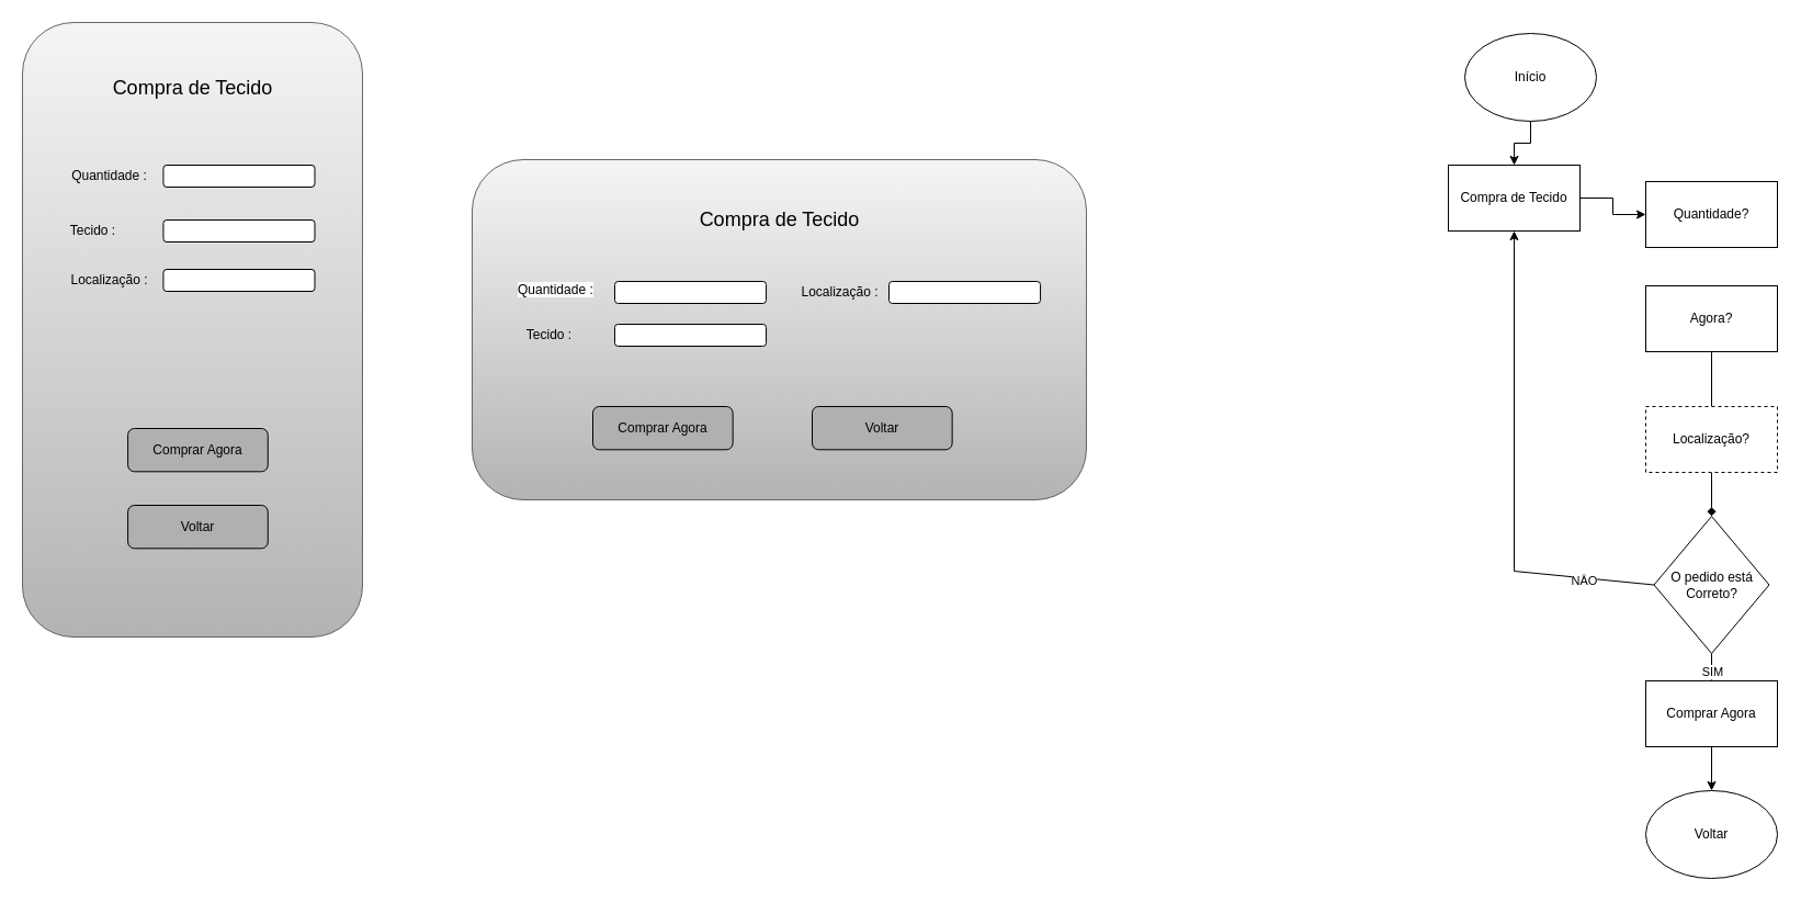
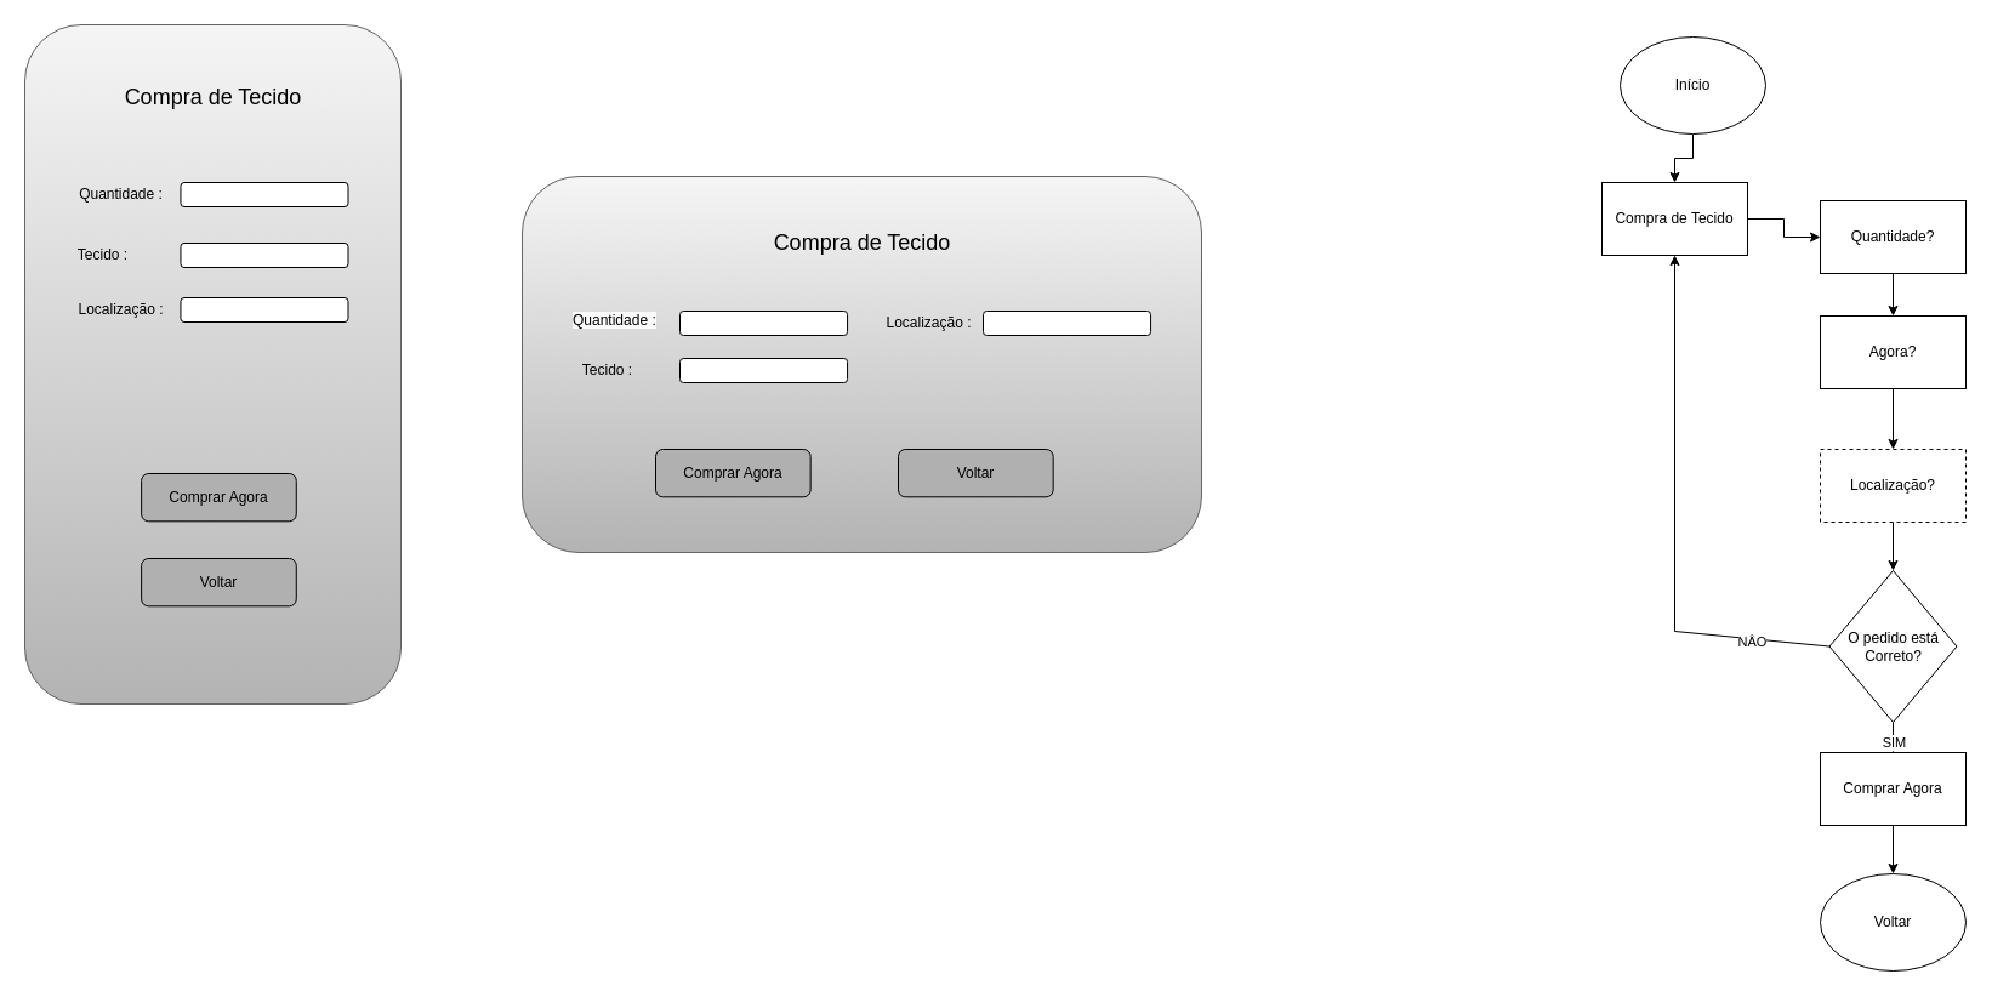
  <mxCell id="0" />
  <mxCell id="1" parent="0" />
  <mxCell id="2" value="" style="group" vertex="1" connectable="0" parent="1"><mxGeometry x="20" y="20" width="310" height="560" as="geometry" /></mxCell>
  <mxCell id="3" value="" style="rounded=1;whiteSpace=wrap;html=1;fillColor=#f5f5f5;gradientColor=#b3b3b3;strokeColor=#666666;" vertex="1" parent="2"><mxGeometry width="310" height="560" as="geometry" /></mxCell>
  <mxCell id="4" value="" style="group" vertex="1" connectable="0" parent="2"><mxGeometry x="34.002" y="40" width="232.5" height="439.303" as="geometry" /></mxCell>
  <mxCell id="5" value="Quantidade :" style="text;html=1;align=center;verticalAlign=middle;resizable=0;points=[];autosize=1;strokeColor=none;fillColor=none;" vertex="1" parent="4"><mxGeometry y="85" width="90" height="30" as="geometry" /></mxCell>
  <mxCell id="6" value="Tecido :" style="text;html=1;align=center;verticalAlign=middle;resizable=0;points=[];autosize=1;strokeColor=none;fillColor=none;" vertex="1" parent="4"><mxGeometry y="135" width="60" height="30" as="geometry" /></mxCell>
  <mxCell id="7" value="Localização :" style="text;html=1;align=center;verticalAlign=middle;resizable=0;points=[];autosize=1;strokeColor=none;fillColor=none;" vertex="1" parent="4"><mxGeometry y="180" width="90" height="30" as="geometry" /></mxCell>
  <mxCell id="8" value="" style="rounded=1;whiteSpace=wrap;html=1;" vertex="1" parent="4"><mxGeometry x="94.453" y="90" width="138.047" height="20" as="geometry" /></mxCell>
  <mxCell id="9" value="" style="rounded=1;whiteSpace=wrap;html=1;" vertex="1" parent="4"><mxGeometry x="94.453" y="140" width="138.047" height="20" as="geometry" /></mxCell>
  <mxCell id="10" value="" style="rounded=1;whiteSpace=wrap;html=1;" vertex="1" parent="4"><mxGeometry x="94.453" y="185" width="138.047" height="20" as="geometry" /></mxCell>
  <mxCell id="11" value="Voltar" style="rounded=1;whiteSpace=wrap;html=1;fillColor=#B0B0B0;container=0;" vertex="1" parent="4"><mxGeometry x="62.114" y="400.004" width="127.647" height="39.298" as="geometry" /></mxCell>
  <mxCell id="12" value="Comprar Agora" style="rounded=1;whiteSpace=wrap;html=1;fillColor=#B0B0B0;container=0;" vertex="1" parent="4"><mxGeometry x="62.114" y="330.004" width="127.647" height="39.298" as="geometry" /></mxCell>
  <mxCell id="13" value="&lt;font style=&quot;font-size: 18px;&quot;&gt;Compra de Tecido&lt;/font&gt;" style="text;html=1;align=center;verticalAlign=middle;resizable=0;points=[];autosize=1;strokeColor=none;fillColor=none;" vertex="1" parent="2"><mxGeometry x="69.996" y="40" width="170" height="40" as="geometry" /></mxCell>
  <mxCell id="14" value="" style="rounded=1;whiteSpace=wrap;html=1;fillColor=#f5f5f5;gradientColor=#b3b3b3;strokeColor=#666666;" vertex="1" parent="1"><mxGeometry x="430" y="145" width="560" height="310" as="geometry" /></mxCell>
  <mxCell id="15" value="&lt;font style=&quot;font-size: 18px;&quot;&gt;Compra de Tecido&lt;/font&gt;" style="text;html=1;align=center;verticalAlign=middle;resizable=0;points=[];autosize=1;strokeColor=none;fillColor=none;" vertex="1" parent="1"><mxGeometry x="624.996" y="180" width="170" height="40" as="geometry" /></mxCell>
  <mxCell id="16" value="&lt;span style=&quot;color: rgb(0, 0, 0); font-family: Helvetica; font-size: 12px; font-style: normal; font-variant-ligatures: normal; font-variant-caps: normal; font-weight: 400; letter-spacing: normal; orphans: 2; text-align: center; text-indent: 0px; text-transform: none; widows: 2; word-spacing: 0px; -webkit-text-stroke-width: 0px; white-space: nowrap; background-color: rgb(251, 251, 251); text-decoration-thickness: initial; text-decoration-style: initial; text-decoration-color: initial; display: inline !important; float: none;&quot;&gt;Quantidade :&lt;/span&gt;" style="text;whiteSpace=wrap;html=1;" vertex="1" parent="1"><mxGeometry x="470" y="250" width="100" height="40" as="geometry" /></mxCell>
  <mxCell id="17" value="" style="rounded=1;whiteSpace=wrap;html=1;" vertex="1" parent="1"><mxGeometry x="559.996" y="256" width="138.047" height="20" as="geometry" /></mxCell>
  <mxCell id="18" value="Tecido :" style="text;html=1;align=center;verticalAlign=middle;resizable=0;points=[];autosize=1;strokeColor=none;fillColor=none;" vertex="1" parent="1"><mxGeometry x="470.003" y="290" width="60" height="30" as="geometry" /></mxCell>
  <mxCell id="19" value="" style="rounded=1;whiteSpace=wrap;html=1;" vertex="1" parent="1"><mxGeometry x="559.996" y="295" width="138.047" height="20" as="geometry" /></mxCell>
  <mxCell id="20" value="" style="rounded=1;whiteSpace=wrap;html=1;" vertex="1" parent="1"><mxGeometry x="810.006" y="256" width="138.047" height="20" as="geometry" /></mxCell>
  <mxCell id="21" value="Localização :" style="text;html=1;align=center;verticalAlign=middle;resizable=0;points=[];autosize=1;strokeColor=none;fillColor=none;" vertex="1" parent="1"><mxGeometry x="720.003" y="251" width="90" height="30" as="geometry" /></mxCell>
  <mxCell id="22" value="Comprar Agora" style="rounded=1;whiteSpace=wrap;html=1;fillColor=#B0B0B0;container=0;" vertex="1" parent="1"><mxGeometry x="539.996" y="370.004" width="127.647" height="39.298" as="geometry" /></mxCell>
  <mxCell id="23" value="Voltar" style="rounded=1;whiteSpace=wrap;html=1;fillColor=#B0B0B0;container=0;" vertex="1" parent="1"><mxGeometry x="739.996" y="370.004" width="127.647" height="39.298" as="geometry" /></mxCell>
  <mxCell id="24" value="" style="edgeStyle=orthogonalEdgeStyle;rounded=0;orthogonalLoop=1;jettySize=auto;html=1;" edge="1" parent="1" source="25" target="27"><mxGeometry relative="1" as="geometry" /></mxCell>
  <mxCell id="25" value="Início" style="ellipse;whiteSpace=wrap;html=1;" vertex="1" parent="1"><mxGeometry x="1335" y="30" width="120" height="80" as="geometry" /></mxCell>
  <mxCell id="26" value="" style="edgeStyle=orthogonalEdgeStyle;rounded=0;orthogonalLoop=1;jettySize=auto;html=1;" edge="1" parent="1" source="27" target="29"><mxGeometry relative="1" as="geometry" /></mxCell>
  <mxCell id="27" value="Compra de Tecido" style="rounded=0;whiteSpace=wrap;html=1;" vertex="1" parent="1"><mxGeometry x="1320" y="150" width="120" height="60" as="geometry" /></mxCell>
+ <mxCell id="28" value="" style="edgeStyle=orthogonalEdgeStyle;rounded=0;orthogonalLoop=1;jettySize=auto;html=1;" edge="1" parent="1" source="29" target="31"><mxGeometry relative="1" as="geometry" /></mxCell>
  <mxCell id="29" value="Quantidade?" style="rounded=0;whiteSpace=wrap;html=1;" vertex="1" parent="1"><mxGeometry x="1500" y="165" width="120" height="60" as="geometry" /></mxCell>
- <mxCell id="30" value="" style="edgeStyle=orthogonalEdgeStyle;rounded=0;orthogonalLoop=1;jettySize=auto;html=1;endArrow=none;" edge="1" parent="1" source="31" target="33"><mxGeometry relative="1" as="geometry" /></mxCell>
+ <mxCell id="30" value="" style="edgeStyle=orthogonalEdgeStyle;rounded=0;orthogonalLoop=1;jettySize=auto;html=1;" edge="1" parent="1" source="31" target="33"><mxGeometry relative="1" as="geometry" /></mxCell>
  <mxCell id="31" value="Agora?" style="rounded=0;whiteSpace=wrap;html=1;" vertex="1" parent="1"><mxGeometry x="1500" y="260" width="120" height="60" as="geometry" /></mxCell>
- <mxCell id="32" value="" style="edgeStyle=orthogonalEdgeStyle;rounded=0;orthogonalLoop=1;jettySize=auto;html=1;endArrow=diamond;" edge="1" parent="1" source="33" target="36"><mxGeometry relative="1" as="geometry" /></mxCell>
+ <mxCell id="32" value="" style="edgeStyle=orthogonalEdgeStyle;rounded=0;orthogonalLoop=1;jettySize=auto;html=1;" edge="1" parent="1" source="33" target="36"><mxGeometry relative="1" as="geometry" /></mxCell>
  <mxCell id="33" value="Localização?" style="rounded=0;whiteSpace=wrap;html=1;dashed=1;" vertex="1" parent="1"><mxGeometry x="1500" y="370" width="120" height="60" as="geometry" /></mxCell>
  <mxCell id="34" value="" style="edgeStyle=orthogonalEdgeStyle;rounded=0;orthogonalLoop=1;jettySize=auto;html=1;" edge="1" parent="1" source="36" target="38"><mxGeometry relative="1" as="geometry" /></mxCell>
  <mxCell id="35" value="SIM" style="edgeLabel;html=1;align=center;verticalAlign=middle;resizable=0;points=[];" vertex="1" connectable="0" parent="34"><mxGeometry x="-0.12" relative="1" as="geometry"><mxPoint as="offset" /></mxGeometry></mxCell>
  <mxCell id="36" value="O pedido está&lt;div&gt;Correto?&lt;/div&gt;" style="rhombus;whiteSpace=wrap;html=1;" vertex="1" parent="1"><mxGeometry x="1507.5" y="470" width="105" height="125" as="geometry" /></mxCell>
  <mxCell id="37" value="" style="edgeStyle=orthogonalEdgeStyle;rounded=0;orthogonalLoop=1;jettySize=auto;html=1;" edge="1" parent="1" source="38" target="41"><mxGeometry relative="1" as="geometry" /></mxCell>
  <mxCell id="38" value="Comprar Agora" style="rounded=0;whiteSpace=wrap;html=1;" vertex="1" parent="1"><mxGeometry x="1500" y="620" width="120" height="60" as="geometry" /></mxCell>
  <mxCell id="39" value="" style="endArrow=classic;html=1;rounded=0;exitX=0;exitY=0.5;exitDx=0;exitDy=0;entryX=0.5;entryY=1;entryDx=0;entryDy=0;" edge="1" parent="1" source="36" target="27"><mxGeometry width="50" height="50" relative="1" as="geometry"><mxPoint x="1130" y="440" as="sourcePoint" /><mxPoint x="1180" y="390" as="targetPoint" /><Array as="points"><mxPoint x="1380" y="520" /></Array></mxGeometry></mxCell>
  <mxCell id="40" value="NÂO" style="edgeLabel;html=1;align=center;verticalAlign=middle;resizable=0;points=[];" vertex="1" connectable="0" parent="39"><mxGeometry x="-0.705" y="2" relative="1" as="geometry"><mxPoint x="1" as="offset" /></mxGeometry></mxCell>
  <mxCell id="41" value="Voltar" style="ellipse;whiteSpace=wrap;html=1;" vertex="1" parent="1"><mxGeometry x="1500" y="720" width="120" height="80" as="geometry" /></mxCell>
